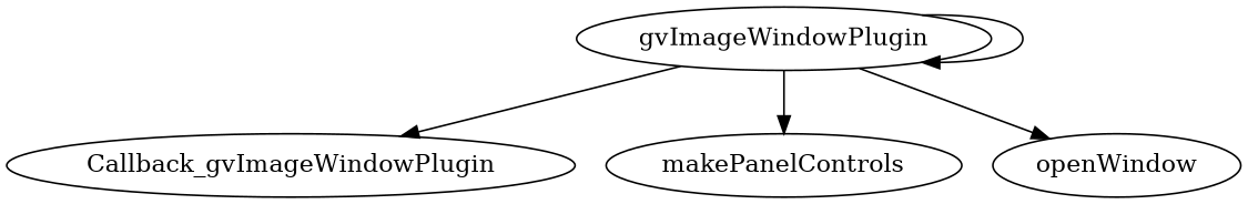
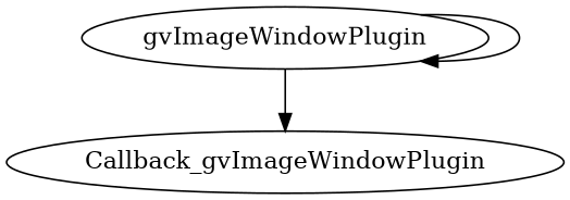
  digraph {
    gvImageWindowPlugin
    n2 [label=Callback_gvImageWindowPlugin]
-   makePanelControls
-   openWindow
    gvImageWindowPlugin -> gvImageWindowPlugin
    gvImageWindowPlugin -> n2
-   gvImageWindowPlugin -> makePanelControls
-   gvImageWindowPlugin -> openWindow
  }
